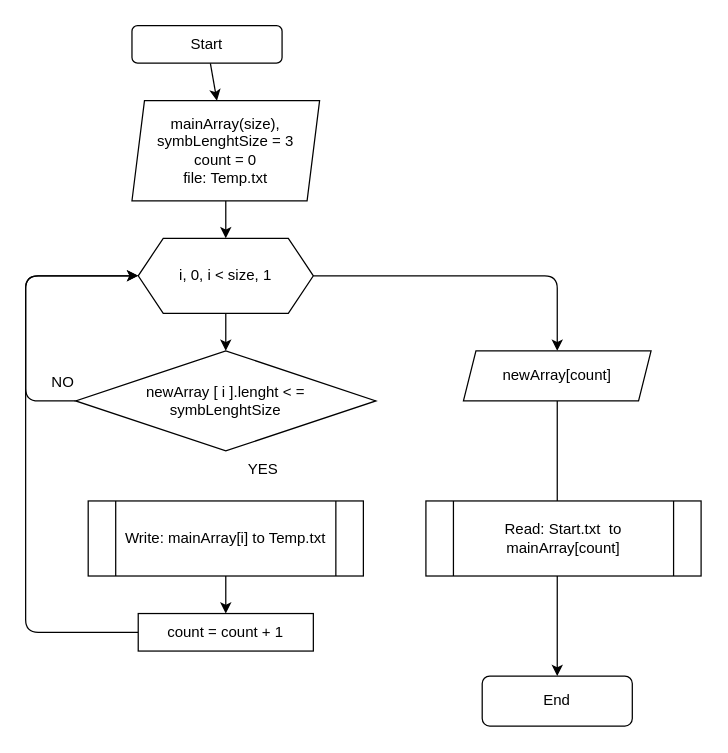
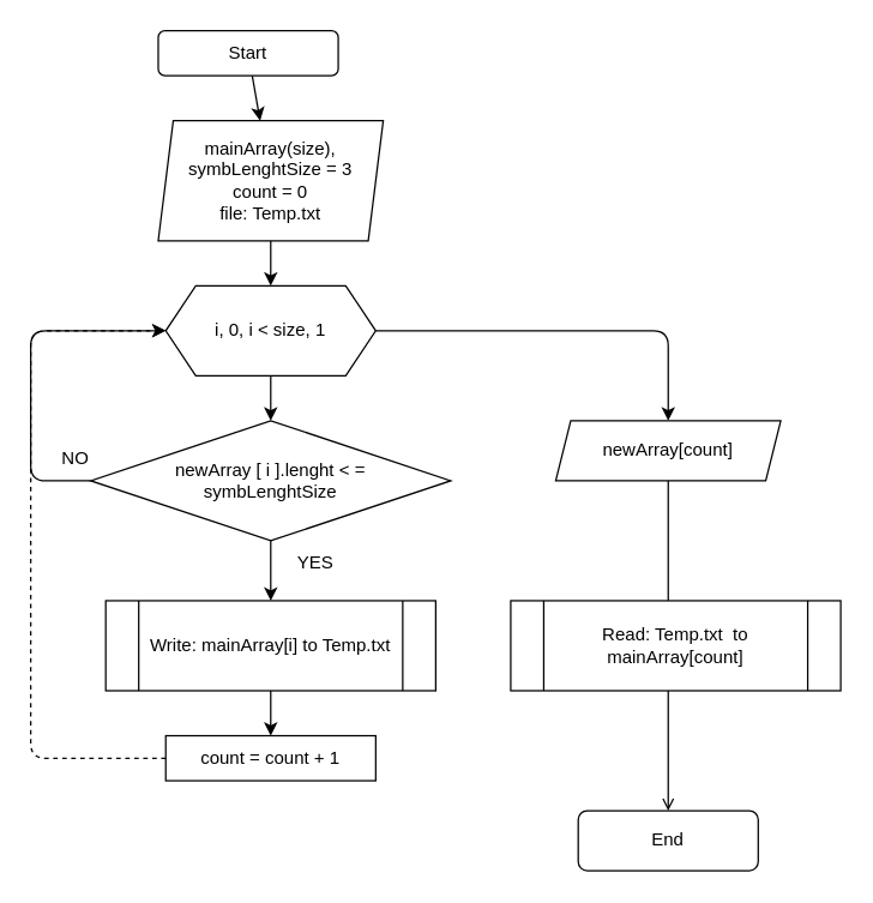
  <mxCell id="0" />
  <mxCell id="1" parent="0" />
  <mxCell id="2" value="" style="edgeStyle=none;html=1;" parent="1" source="3" target="5" edge="1"><mxGeometry relative="1" as="geometry" /></mxCell>
  <mxCell id="3" value="Start" style="rounded=1;whiteSpace=wrap;html=1;" parent="1" vertex="1"><mxGeometry x="105" y="20" width="120" height="30" as="geometry" /></mxCell>
  <mxCell id="4" value="" style="edgeStyle=none;html=1;" parent="1" source="5" target="8" edge="1"><mxGeometry relative="1" as="geometry" /></mxCell>
  <mxCell id="5" value="mainArray(size),&lt;br&gt;symbLenghtSize = 3&lt;br&gt;count = 0&lt;br&gt;file: Temp.txt" style="shape=parallelogram;perimeter=parallelogramPerimeter;whiteSpace=wrap;html=1;fixedSize=1;rounded=1;size=10;arcSize=0;" parent="1" vertex="1"><mxGeometry x="105" y="80" width="150" height="80" as="geometry" /></mxCell>
  <mxCell id="6" value="" style="edgeStyle=none;html=1;" parent="1" source="8" target="11" edge="1"><mxGeometry relative="1" as="geometry" /></mxCell>
  <mxCell id="7" value="" style="edgeStyle=none;html=1;entryX=0.5;entryY=0;entryDx=0;entryDy=0;" parent="1" source="8" target="17" edge="1"><mxGeometry relative="1" as="geometry"><mxPoint x="340" y="220" as="targetPoint" /><Array as="points"><mxPoint x="445" y="220" /></Array></mxGeometry></mxCell>
  <mxCell id="8" value="i, 0, i &amp;lt; size, 1" style="shape=hexagon;perimeter=hexagonPerimeter2;whiteSpace=wrap;html=1;fixedSize=1;rounded=1;arcSize=0;" parent="1" vertex="1"><mxGeometry x="110" y="190" width="140" height="60" as="geometry" /></mxCell>
+ <mxCell id="9" value="" style="edgeStyle=none;html=1;entryX=0.5;entryY=0;entryDx=0;entryDy=0;" parent="1" source="11" target="20" edge="1"><mxGeometry relative="1" as="geometry" /></mxCell>
  <mxCell id="10" style="edgeStyle=none;html=1;exitX=0;exitY=0.5;exitDx=0;exitDy=0;" parent="1" source="11" edge="1"><mxGeometry relative="1" as="geometry"><mxPoint x="110" y="220" as="targetPoint" /><Array as="points"><mxPoint x="20" y="320" /><mxPoint x="20" y="220" /></Array></mxGeometry></mxCell>
  <mxCell id="11" value="&lt;span&gt;newArray [ i ].lenght &amp;lt; =&lt;/span&gt;&lt;br&gt;&lt;span&gt;symbLenghtSize&lt;/span&gt;" style="rhombus;whiteSpace=wrap;html=1;rounded=1;arcSize=0;" parent="1" vertex="1"><mxGeometry x="60" y="280" width="240" height="80" as="geometry" /></mxCell>
- <mxCell id="12" style="edgeStyle=none;html=1;exitX=0;exitY=0.5;exitDx=0;exitDy=0;entryX=0;entryY=0.5;entryDx=0;entryDy=0;" parent="1" source="13" target="8" edge="1"><mxGeometry relative="1" as="geometry"><Array as="points"><mxPoint x="20" y="505" /><mxPoint x="20" y="220" /></Array></mxGeometry></mxCell>
+ <mxCell id="12" style="edgeStyle=none;html=1;exitX=0;exitY=0.5;exitDx=0;exitDy=0;entryX=0;entryY=0.5;entryDx=0;entryDy=0;dashed=1;" parent="1" source="13" target="8" edge="1"><mxGeometry relative="1" as="geometry"><Array as="points"><mxPoint x="20" y="505" /><mxPoint x="20" y="220" /></Array></mxGeometry></mxCell>
  <mxCell id="13" value="count = count + 1" style="whiteSpace=wrap;html=1;arcSize=0;rounded=0;" parent="1" vertex="1"><mxGeometry x="110" y="490" width="140" height="30" as="geometry" /></mxCell>
  <mxCell id="14" value="NO" style="text;html=1;strokeColor=none;fillColor=none;align=center;verticalAlign=middle;whiteSpace=wrap;rounded=0;" parent="1" vertex="1"><mxGeometry x="20" y="290" width="60" height="30" as="geometry" /></mxCell>
  <mxCell id="15" value="YES" style="text;html=1;strokeColor=none;fillColor=none;align=center;verticalAlign=middle;whiteSpace=wrap;rounded=0;" parent="1" vertex="1"><mxGeometry x="180" y="360" width="60" height="30" as="geometry" /></mxCell>
- <mxCell id="16" value="" style="edgeStyle=none;html=1;entryX=0.5;entryY=0;entryDx=0;entryDy=0;" parent="1" source="17" target="18" edge="1"><mxGeometry relative="1" as="geometry"><mxPoint x="415" y="350" as="targetPoint" /><Array as="points"><mxPoint x="445" y="500" /></Array></mxGeometry></mxCell>
+ <mxCell id="16" value="" style="edgeStyle=none;html=1;entryX=0.5;entryY=0;entryDx=0;entryDy=0;endArrow=open;" parent="1" source="17" target="18" edge="1"><mxGeometry relative="1" as="geometry"><mxPoint x="415" y="350" as="targetPoint" /><Array as="points"><mxPoint x="445" y="500" /></Array></mxGeometry></mxCell>
  <mxCell id="17" value="newArray[count]" style="shape=parallelogram;perimeter=parallelogramPerimeter;whiteSpace=wrap;html=1;fixedSize=1;rounded=1;size=10;arcSize=0;" parent="1" vertex="1"><mxGeometry x="370" y="280" width="150" height="40" as="geometry" /></mxCell>
  <mxCell id="18" value="End" style="rounded=1;whiteSpace=wrap;html=1;" parent="1" vertex="1"><mxGeometry x="385" y="540" width="120" height="40" as="geometry" /></mxCell>
  <mxCell id="19" value="" style="edgeStyle=none;html=1;" edge="1" parent="1" source="20" target="13"><mxGeometry relative="1" as="geometry" /></mxCell>
  <mxCell id="20" value="Write: mainArray[i] to Temp.txt" style="shape=process;whiteSpace=wrap;html=1;backgroundOutline=1;" vertex="1" parent="1"><mxGeometry x="70" y="400" width="220" height="60" as="geometry" /></mxCell>
- <mxCell id="21" value="Read: Start.txt&amp;nbsp; to mainArray[count]" style="shape=process;whiteSpace=wrap;html=1;backgroundOutline=1;" vertex="1" parent="1"><mxGeometry x="340" y="400" width="220" height="60" as="geometry" /></mxCell>
+ <mxCell id="21" value="Read: Temp.txt&amp;nbsp; to mainArray[count]" style="shape=process;whiteSpace=wrap;html=1;backgroundOutline=1;" vertex="1" parent="1"><mxGeometry x="340" y="400" width="220" height="60" as="geometry" /></mxCell>
